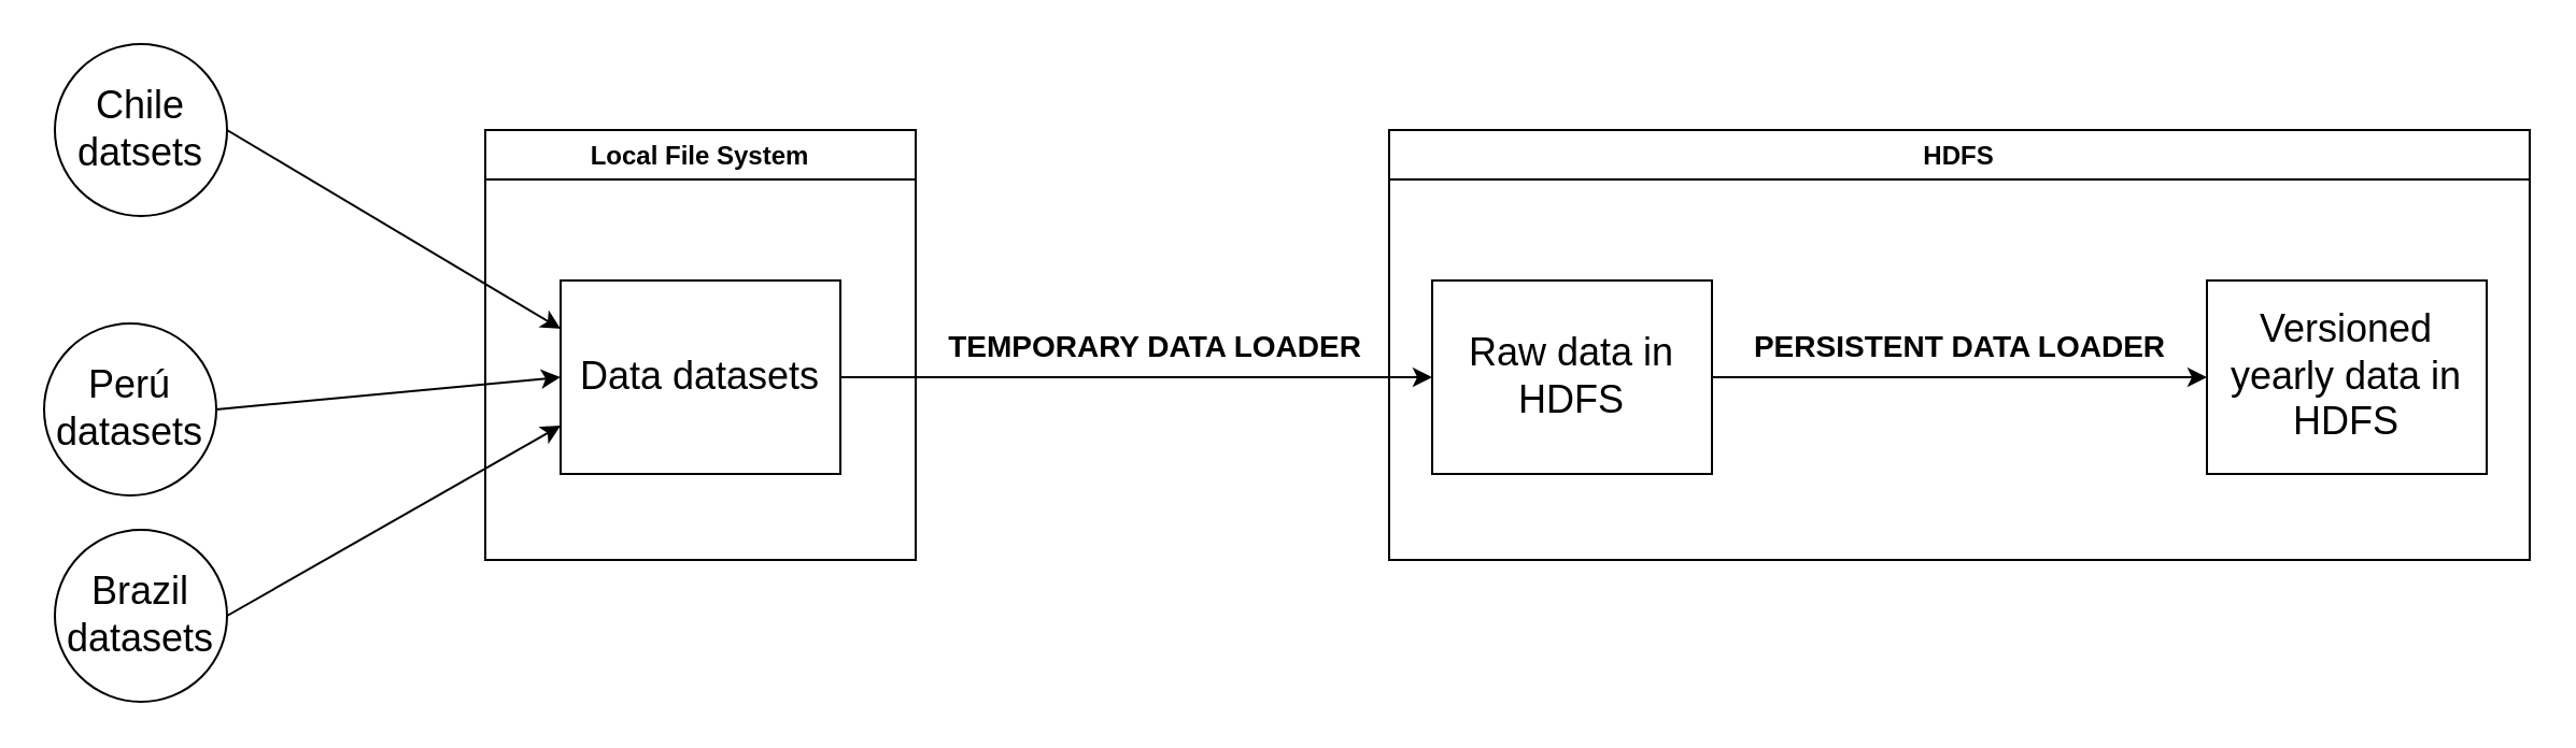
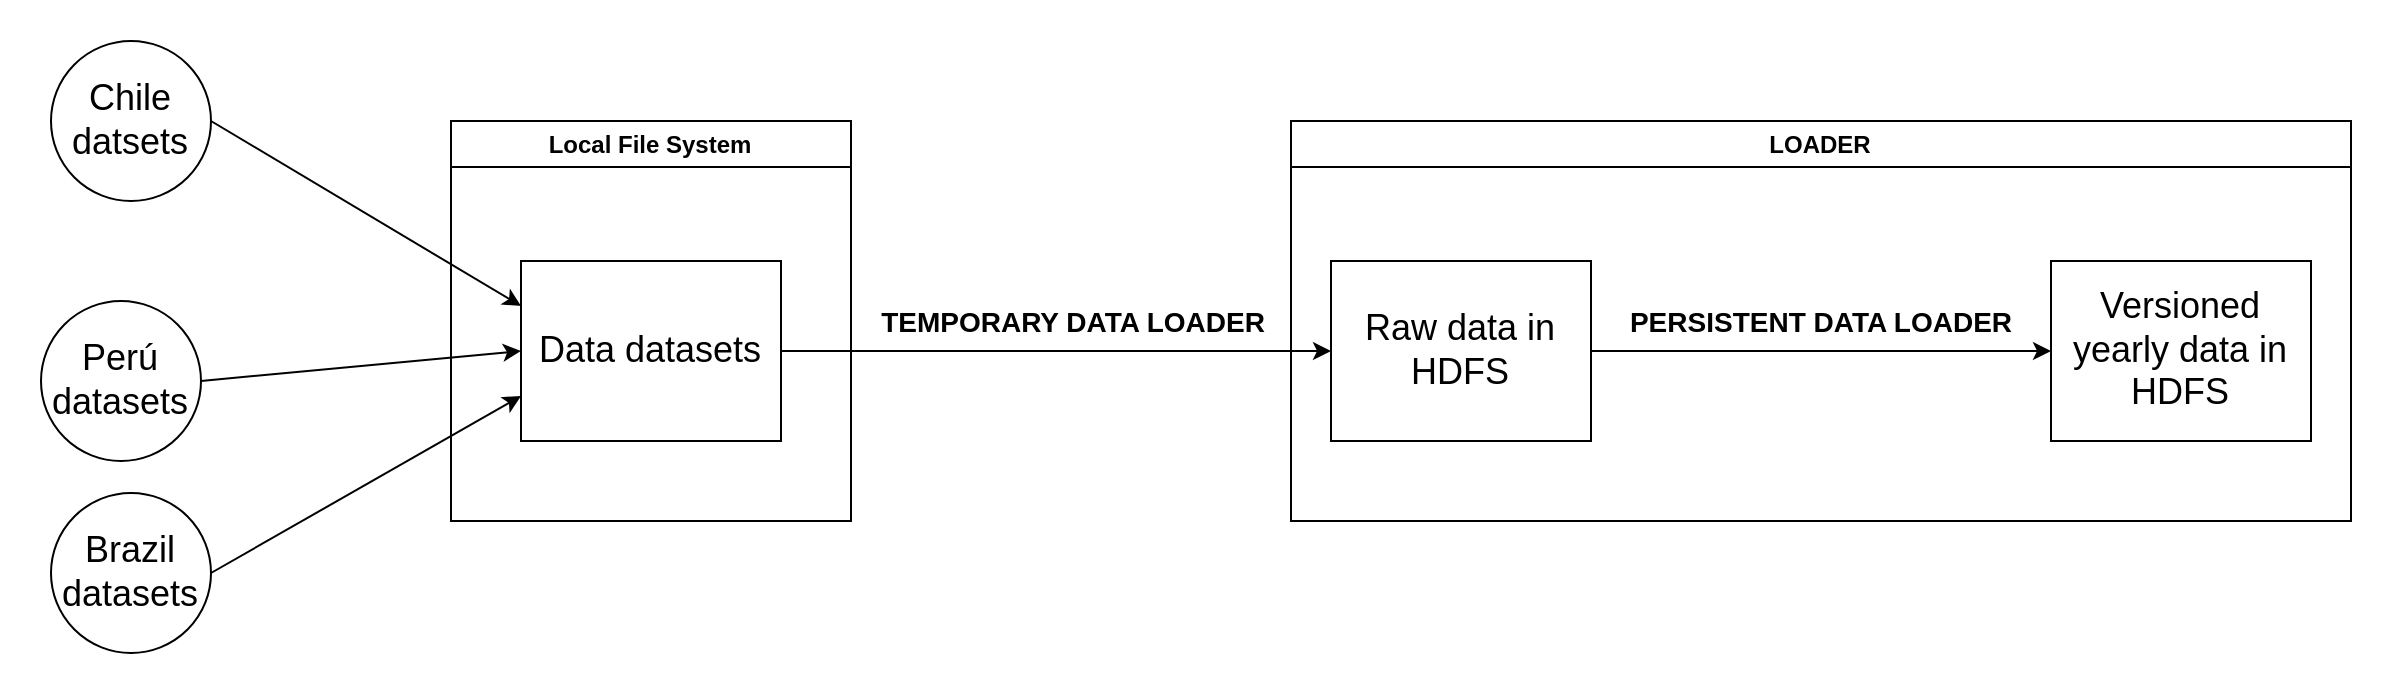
  <mxCell id="0" />
  <mxCell id="1" parent="0" />
  <mxCell id="2" style="edgeStyle=orthogonalEdgeStyle;rounded=0;orthogonalLoop=1;jettySize=auto;html=1;exitX=1;exitY=0.5;exitDx=0;exitDy=0;fontSize=18;entryX=0;entryY=0.5;entryDx=0;entryDy=0;" parent="1" source="15" target="6" edge="1"><mxGeometry relative="1" as="geometry"><mxPoint x="345" y="175" as="targetPoint" /></mxGeometry></mxCell>
  <mxCell id="3" value="&lt;font style=&quot;font-size: 14px&quot;&gt;&lt;b&gt;TEMPORARY DATA LOADER&lt;/b&gt;&lt;/font&gt;" style="edgeLabel;html=1;align=center;verticalAlign=middle;resizable=0;points=[];" vertex="1" connectable="0" parent="2"><mxGeometry x="-0.24" y="2" relative="1" as="geometry"><mxPoint x="40" y="-13" as="offset" /></mxGeometry></mxCell>
  <mxCell id="4" style="edgeStyle=orthogonalEdgeStyle;rounded=0;orthogonalLoop=1;jettySize=auto;html=1;fontSize=18;entryX=0;entryY=0.5;entryDx=0;entryDy=0;" parent="1" source="6" target="13" edge="1"><mxGeometry relative="1" as="geometry"><mxPoint x="615" y="230" as="targetPoint" /></mxGeometry></mxCell>
  <mxCell id="5" value="&lt;b&gt;PERSISTENT DATA LOADER&lt;/b&gt;" style="edgeLabel;html=1;align=center;verticalAlign=middle;resizable=0;points=[];fontSize=14;" vertex="1" connectable="0" parent="4"><mxGeometry x="-0.218" y="3" relative="1" as="geometry"><mxPoint x="24" y="-12" as="offset" /></mxGeometry></mxCell>
  <mxCell id="6" value="Raw data in HDFS" style="rounded=0;whiteSpace=wrap;html=1;fontSize=18;" parent="1" vertex="1"><mxGeometry x="665" y="130" width="130" height="90" as="geometry" /></mxCell>
  <mxCell id="7" value="Chile datsets" style="ellipse;whiteSpace=wrap;html=1;aspect=fixed;fontSize=18;" parent="1" vertex="1"><mxGeometry x="25" y="20" width="80" height="80" as="geometry" /></mxCell>
  <mxCell id="8" value="Perú datasets" style="ellipse;whiteSpace=wrap;html=1;aspect=fixed;fontSize=18;" parent="1" vertex="1"><mxGeometry x="20" y="150" width="80" height="80" as="geometry" /></mxCell>
  <mxCell id="9" value="Brazil datasets" style="ellipse;whiteSpace=wrap;html=1;aspect=fixed;fontSize=18;" parent="1" vertex="1"><mxGeometry x="25" y="246" width="80" height="80" as="geometry" /></mxCell>
  <mxCell id="10" value="" style="endArrow=classic;html=1;rounded=0;fontSize=18;exitX=1;exitY=0.5;exitDx=0;exitDy=0;entryX=0;entryY=0.25;entryDx=0;entryDy=0;" parent="1" source="7" target="15" edge="1"><mxGeometry width="50" height="50" relative="1" as="geometry"><mxPoint x="535" y="190" as="sourcePoint" /><mxPoint x="585" y="140" as="targetPoint" /></mxGeometry></mxCell>
  <mxCell id="11" value="" style="endArrow=classic;html=1;rounded=0;fontSize=18;exitX=1;exitY=0.5;exitDx=0;exitDy=0;entryX=0;entryY=0.5;entryDx=0;entryDy=0;" parent="1" source="8" target="15" edge="1"><mxGeometry width="50" height="50" relative="1" as="geometry"><mxPoint x="155" y="70" as="sourcePoint" /><mxPoint x="275" y="162.5" as="targetPoint" /></mxGeometry></mxCell>
  <mxCell id="12" value="" style="endArrow=classic;html=1;rounded=0;fontSize=18;exitX=1;exitY=0.5;exitDx=0;exitDy=0;entryX=0;entryY=0.75;entryDx=0;entryDy=0;" parent="1" source="9" target="15" edge="1"><mxGeometry width="50" height="50" relative="1" as="geometry"><mxPoint x="535" y="190" as="sourcePoint" /><mxPoint x="585" y="140" as="targetPoint" /></mxGeometry></mxCell>
  <mxCell id="13" value="Versioned yearly data in HDFS" style="rounded=0;whiteSpace=wrap;html=1;fontSize=18;" parent="1" vertex="1"><mxGeometry x="1025" y="130" width="130" height="90" as="geometry" /></mxCell>
  <mxCell id="14" value="Local File System" style="swimlane;" vertex="1" parent="1"><mxGeometry x="225" y="60" width="200" height="200" as="geometry" /></mxCell>
  <mxCell id="15" value="&lt;font style=&quot;font-size: 18px&quot;&gt;Data datasets&lt;/font&gt;" style="rounded=0;whiteSpace=wrap;html=1;" parent="14" vertex="1"><mxGeometry x="35" y="70" width="130" height="90" as="geometry" /></mxCell>
- <mxCell id="16" value="HDFS" style="swimlane;" vertex="1" parent="1"><mxGeometry x="645" y="60" width="530" height="200" as="geometry" /></mxCell>
+ <mxCell id="16" value="LOADER" style="swimlane;" vertex="1" parent="1"><mxGeometry x="645" y="60" width="530" height="200" as="geometry" /></mxCell>
